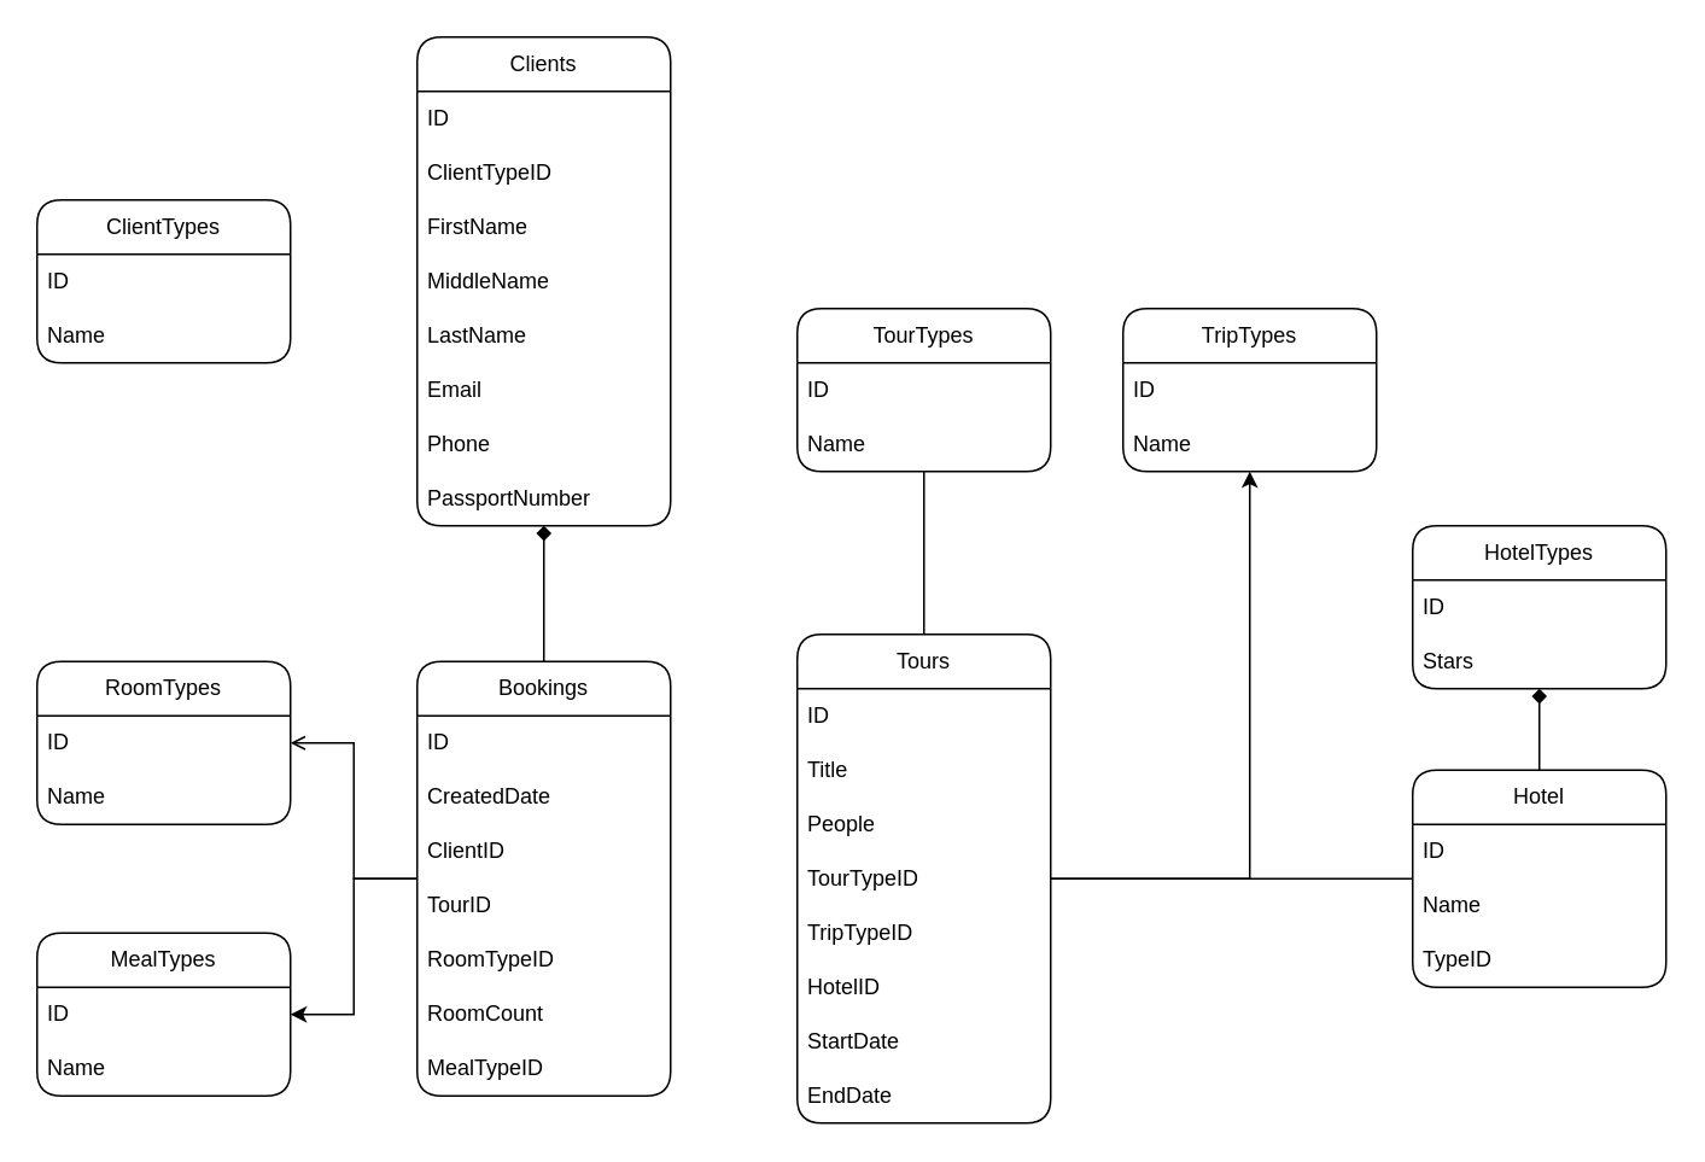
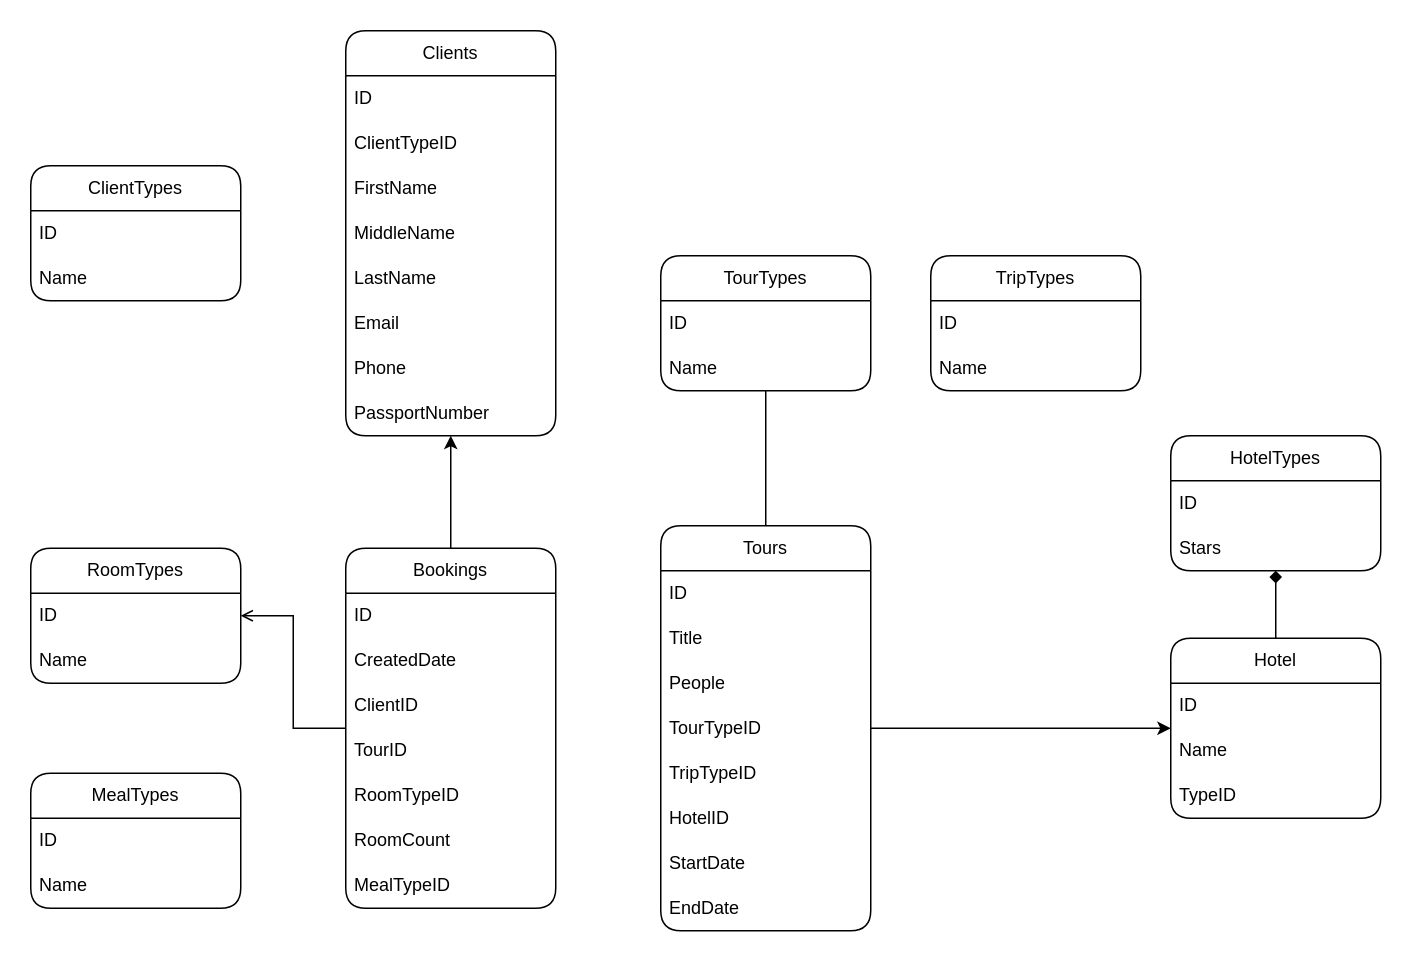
  <mxCell id="0" />
  <mxCell id="1" parent="0" />
- <mxCell id="2" style="edgeStyle=orthogonalEdgeStyle;rounded=0;orthogonalLoop=1;jettySize=auto;html=1;" edge="1" parent="1" source="5" target="17"><mxGeometry relative="1" as="geometry" /></mxCell>
  <mxCell id="3" style="edgeStyle=orthogonalEdgeStyle;rounded=0;orthogonalLoop=1;jettySize=auto;html=1;endArrow=none;" edge="1" parent="1" source="5" target="14"><mxGeometry relative="1" as="geometry" /></mxCell>
- <mxCell id="4" style="edgeStyle=orthogonalEdgeStyle;rounded=0;orthogonalLoop=1;jettySize=auto;html=1;endArrow=none;" edge="1" parent="1" source="5" target="20"><mxGeometry relative="1" as="geometry" /></mxCell>
+ <mxCell id="4" style="edgeStyle=orthogonalEdgeStyle;rounded=0;orthogonalLoop=1;jettySize=auto;html=1;" edge="1" parent="1" source="5" target="20"><mxGeometry relative="1" as="geometry" /></mxCell>
  <mxCell id="5" value="&lt;div&gt;Tours&lt;/div&gt;" style="swimlane;fontStyle=0;childLayout=stackLayout;horizontal=1;startSize=30;horizontalStack=0;resizeParent=1;resizeParentMax=0;resizeLast=0;collapsible=1;marginBottom=0;whiteSpace=wrap;html=1;rounded=1;" vertex="1" parent="1"><mxGeometry x="440" y="350" width="140" height="270" as="geometry" /></mxCell>
  <mxCell id="6" value="ID" style="text;strokeColor=none;fillColor=none;align=left;verticalAlign=middle;spacingLeft=4;spacingRight=4;overflow=hidden;points=[[0,0.5],[1,0.5]];portConstraint=eastwest;rotatable=0;whiteSpace=wrap;html=1;" vertex="1" parent="5"><mxGeometry y="30" width="140" height="30" as="geometry" /></mxCell>
  <mxCell id="7" value="Title" style="text;strokeColor=none;fillColor=none;align=left;verticalAlign=middle;spacingLeft=4;spacingRight=4;overflow=hidden;points=[[0,0.5],[1,0.5]];portConstraint=eastwest;rotatable=0;whiteSpace=wrap;html=1;" vertex="1" parent="5"><mxGeometry y="60" width="140" height="30" as="geometry" /></mxCell>
  <mxCell id="8" value="People" style="text;strokeColor=none;fillColor=none;align=left;verticalAlign=middle;spacingLeft=4;spacingRight=4;overflow=hidden;points=[[0,0.5],[1,0.5]];portConstraint=eastwest;rotatable=0;whiteSpace=wrap;html=1;" vertex="1" parent="5"><mxGeometry y="90" width="140" height="30" as="geometry" /></mxCell>
  <mxCell id="9" value="TourTypeID" style="text;strokeColor=none;fillColor=none;align=left;verticalAlign=middle;spacingLeft=4;spacingRight=4;overflow=hidden;points=[[0,0.5],[1,0.5]];portConstraint=eastwest;rotatable=0;whiteSpace=wrap;html=1;" vertex="1" parent="5"><mxGeometry y="120" width="140" height="30" as="geometry" /></mxCell>
  <mxCell id="10" value="TripTypeID" style="text;strokeColor=none;fillColor=none;align=left;verticalAlign=middle;spacingLeft=4;spacingRight=4;overflow=hidden;points=[[0,0.5],[1,0.5]];portConstraint=eastwest;rotatable=0;whiteSpace=wrap;html=1;" vertex="1" parent="5"><mxGeometry y="150" width="140" height="30" as="geometry" /></mxCell>
  <mxCell id="11" value="HotelID" style="text;strokeColor=none;fillColor=none;align=left;verticalAlign=middle;spacingLeft=4;spacingRight=4;overflow=hidden;points=[[0,0.5],[1,0.5]];portConstraint=eastwest;rotatable=0;whiteSpace=wrap;html=1;" vertex="1" parent="5"><mxGeometry y="180" width="140" height="30" as="geometry" /></mxCell>
  <mxCell id="12" value="StartDate" style="text;strokeColor=none;fillColor=none;align=left;verticalAlign=middle;spacingLeft=4;spacingRight=4;overflow=hidden;points=[[0,0.5],[1,0.5]];portConstraint=eastwest;rotatable=0;whiteSpace=wrap;html=1;" vertex="1" parent="5"><mxGeometry y="210" width="140" height="30" as="geometry" /></mxCell>
  <mxCell id="13" value="EndDate" style="text;strokeColor=none;fillColor=none;align=left;verticalAlign=middle;spacingLeft=4;spacingRight=4;overflow=hidden;points=[[0,0.5],[1,0.5]];portConstraint=eastwest;rotatable=0;whiteSpace=wrap;html=1;" vertex="1" parent="5"><mxGeometry y="240" width="140" height="30" as="geometry" /></mxCell>
  <mxCell id="14" value="&lt;div&gt;TourTypes&lt;/div&gt;" style="swimlane;fontStyle=0;childLayout=stackLayout;horizontal=1;startSize=30;horizontalStack=0;resizeParent=1;resizeParentMax=0;resizeLast=0;collapsible=1;marginBottom=0;whiteSpace=wrap;html=1;rounded=1;" vertex="1" parent="1"><mxGeometry x="440" y="170" width="140" height="90" as="geometry" /></mxCell>
  <mxCell id="15" value="ID" style="text;strokeColor=none;fillColor=none;align=left;verticalAlign=middle;spacingLeft=4;spacingRight=4;overflow=hidden;points=[[0,0.5],[1,0.5]];portConstraint=eastwest;rotatable=0;whiteSpace=wrap;html=1;" vertex="1" parent="14"><mxGeometry y="30" width="140" height="30" as="geometry" /></mxCell>
  <mxCell id="16" value="Name" style="text;strokeColor=none;fillColor=none;align=left;verticalAlign=middle;spacingLeft=4;spacingRight=4;overflow=hidden;points=[[0,0.5],[1,0.5]];portConstraint=eastwest;rotatable=0;whiteSpace=wrap;html=1;" vertex="1" parent="14"><mxGeometry y="60" width="140" height="30" as="geometry" /></mxCell>
  <mxCell id="17" value="TripTypes" style="swimlane;fontStyle=0;childLayout=stackLayout;horizontal=1;startSize=30;horizontalStack=0;resizeParent=1;resizeParentMax=0;resizeLast=0;collapsible=1;marginBottom=0;whiteSpace=wrap;html=1;rounded=1;" vertex="1" parent="1"><mxGeometry x="620" y="170" width="140" height="90" as="geometry" /></mxCell>
  <mxCell id="18" value="ID" style="text;strokeColor=none;fillColor=none;align=left;verticalAlign=middle;spacingLeft=4;spacingRight=4;overflow=hidden;points=[[0,0.5],[1,0.5]];portConstraint=eastwest;rotatable=0;whiteSpace=wrap;html=1;" vertex="1" parent="17"><mxGeometry y="30" width="140" height="30" as="geometry" /></mxCell>
  <mxCell id="19" value="Name" style="text;strokeColor=none;fillColor=none;align=left;verticalAlign=middle;spacingLeft=4;spacingRight=4;overflow=hidden;points=[[0,0.5],[1,0.5]];portConstraint=eastwest;rotatable=0;whiteSpace=wrap;html=1;" vertex="1" parent="17"><mxGeometry y="60" width="140" height="30" as="geometry" /></mxCell>
  <mxCell id="20" value="Hotel" style="swimlane;fontStyle=0;childLayout=stackLayout;horizontal=1;startSize=30;horizontalStack=0;resizeParent=1;resizeParentMax=0;resizeLast=0;collapsible=1;marginBottom=0;whiteSpace=wrap;html=1;rounded=1;" vertex="1" parent="1"><mxGeometry x="780" y="425" width="140" height="120" as="geometry" /></mxCell>
  <mxCell id="21" value="ID" style="text;strokeColor=none;fillColor=none;align=left;verticalAlign=middle;spacingLeft=4;spacingRight=4;overflow=hidden;points=[[0,0.5],[1,0.5]];portConstraint=eastwest;rotatable=0;whiteSpace=wrap;html=1;" vertex="1" parent="20"><mxGeometry y="30" width="140" height="30" as="geometry" /></mxCell>
  <mxCell id="22" value="Name" style="text;strokeColor=none;fillColor=none;align=left;verticalAlign=middle;spacingLeft=4;spacingRight=4;overflow=hidden;points=[[0,0.5],[1,0.5]];portConstraint=eastwest;rotatable=0;whiteSpace=wrap;html=1;" vertex="1" parent="20"><mxGeometry y="60" width="140" height="30" as="geometry" /></mxCell>
  <mxCell id="23" value="TypeID" style="text;strokeColor=none;fillColor=none;align=left;verticalAlign=middle;spacingLeft=4;spacingRight=4;overflow=hidden;points=[[0,0.5],[1,0.5]];portConstraint=eastwest;rotatable=0;whiteSpace=wrap;html=1;" vertex="1" parent="20"><mxGeometry y="90" width="140" height="30" as="geometry" /></mxCell>
  <mxCell id="24" value="HotelTypes" style="swimlane;fontStyle=0;childLayout=stackLayout;horizontal=1;startSize=30;horizontalStack=0;resizeParent=1;resizeParentMax=0;resizeLast=0;collapsible=1;marginBottom=0;whiteSpace=wrap;html=1;rounded=1;" vertex="1" parent="1"><mxGeometry x="780" y="290" width="140" height="90" as="geometry" /></mxCell>
  <mxCell id="25" value="ID" style="text;strokeColor=none;fillColor=none;align=left;verticalAlign=middle;spacingLeft=4;spacingRight=4;overflow=hidden;points=[[0,0.5],[1,0.5]];portConstraint=eastwest;rotatable=0;whiteSpace=wrap;html=1;" vertex="1" parent="24"><mxGeometry y="30" width="140" height="30" as="geometry" /></mxCell>
  <mxCell id="26" value="Stars" style="text;strokeColor=none;fillColor=none;align=left;verticalAlign=middle;spacingLeft=4;spacingRight=4;overflow=hidden;points=[[0,0.5],[1,0.5]];portConstraint=eastwest;rotatable=0;whiteSpace=wrap;html=1;" vertex="1" parent="24"><mxGeometry y="60" width="140" height="30" as="geometry" /></mxCell>
  <mxCell id="27" value="Clients" style="swimlane;fontStyle=0;childLayout=stackLayout;horizontal=1;startSize=30;horizontalStack=0;resizeParent=1;resizeParentMax=0;resizeLast=0;collapsible=1;marginBottom=0;whiteSpace=wrap;html=1;rounded=1;" vertex="1" parent="1"><mxGeometry x="230" y="20" width="140" height="270" as="geometry" /></mxCell>
  <mxCell id="28" value="ID" style="text;strokeColor=none;fillColor=none;align=left;verticalAlign=middle;spacingLeft=4;spacingRight=4;overflow=hidden;points=[[0,0.5],[1,0.5]];portConstraint=eastwest;rotatable=0;whiteSpace=wrap;html=1;" vertex="1" parent="27"><mxGeometry y="30" width="140" height="30" as="geometry" /></mxCell>
  <mxCell id="29" value="ClientTypeID" style="text;strokeColor=none;fillColor=none;align=left;verticalAlign=middle;spacingLeft=4;spacingRight=4;overflow=hidden;points=[[0,0.5],[1,0.5]];portConstraint=eastwest;rotatable=0;whiteSpace=wrap;html=1;" vertex="1" parent="27"><mxGeometry y="60" width="140" height="30" as="geometry" /></mxCell>
  <mxCell id="30" value="FirstName" style="text;strokeColor=none;fillColor=none;align=left;verticalAlign=middle;spacingLeft=4;spacingRight=4;overflow=hidden;points=[[0,0.5],[1,0.5]];portConstraint=eastwest;rotatable=0;whiteSpace=wrap;html=1;" vertex="1" parent="27"><mxGeometry y="90" width="140" height="30" as="geometry" /></mxCell>
  <mxCell id="31" value="MiddleName" style="text;strokeColor=none;fillColor=none;align=left;verticalAlign=middle;spacingLeft=4;spacingRight=4;overflow=hidden;points=[[0,0.5],[1,0.5]];portConstraint=eastwest;rotatable=0;whiteSpace=wrap;html=1;" vertex="1" parent="27"><mxGeometry y="120" width="140" height="30" as="geometry" /></mxCell>
  <mxCell id="32" value="LastName" style="text;strokeColor=none;fillColor=none;align=left;verticalAlign=middle;spacingLeft=4;spacingRight=4;overflow=hidden;points=[[0,0.5],[1,0.5]];portConstraint=eastwest;rotatable=0;whiteSpace=wrap;html=1;" vertex="1" parent="27"><mxGeometry y="150" width="140" height="30" as="geometry" /></mxCell>
  <mxCell id="33" value="Email" style="text;strokeColor=none;fillColor=none;align=left;verticalAlign=middle;spacingLeft=4;spacingRight=4;overflow=hidden;points=[[0,0.5],[1,0.5]];portConstraint=eastwest;rotatable=0;whiteSpace=wrap;html=1;" vertex="1" parent="27"><mxGeometry y="180" width="140" height="30" as="geometry" /></mxCell>
  <mxCell id="34" value="Phone" style="text;strokeColor=none;fillColor=none;align=left;verticalAlign=middle;spacingLeft=4;spacingRight=4;overflow=hidden;points=[[0,0.5],[1,0.5]];portConstraint=eastwest;rotatable=0;whiteSpace=wrap;html=1;" vertex="1" parent="27"><mxGeometry y="210" width="140" height="30" as="geometry" /></mxCell>
  <mxCell id="35" value="PassportNumber" style="text;strokeColor=none;fillColor=none;align=left;verticalAlign=middle;spacingLeft=4;spacingRight=4;overflow=hidden;points=[[0,0.5],[1,0.5]];portConstraint=eastwest;rotatable=0;whiteSpace=wrap;html=1;" vertex="1" parent="27"><mxGeometry y="240" width="140" height="30" as="geometry" /></mxCell>
  <mxCell id="36" value="ClientTypes" style="swimlane;fontStyle=0;childLayout=stackLayout;horizontal=1;startSize=30;horizontalStack=0;resizeParent=1;resizeParentMax=0;resizeLast=0;collapsible=1;marginBottom=0;whiteSpace=wrap;html=1;rounded=1;" vertex="1" parent="1"><mxGeometry x="20" y="110" width="140" height="90" as="geometry" /></mxCell>
  <mxCell id="37" value="ID" style="text;strokeColor=none;fillColor=none;align=left;verticalAlign=middle;spacingLeft=4;spacingRight=4;overflow=hidden;points=[[0,0.5],[1,0.5]];portConstraint=eastwest;rotatable=0;whiteSpace=wrap;html=1;" vertex="1" parent="36"><mxGeometry y="30" width="140" height="30" as="geometry" /></mxCell>
  <mxCell id="38" value="Name" style="text;strokeColor=none;fillColor=none;align=left;verticalAlign=middle;spacingLeft=4;spacingRight=4;overflow=hidden;points=[[0,0.5],[1,0.5]];portConstraint=eastwest;rotatable=0;whiteSpace=wrap;html=1;" vertex="1" parent="36"><mxGeometry y="60" width="140" height="30" as="geometry" /></mxCell>
  <mxCell id="39" style="edgeStyle=orthogonalEdgeStyle;rounded=0;orthogonalLoop=1;jettySize=auto;html=1;endArrow=diamond;" edge="1" parent="1" source="20" target="24"><mxGeometry relative="1" as="geometry"><mxPoint x="870" y="550" as="targetPoint" /></mxGeometry></mxCell>
  <mxCell id="40" value="RoomTypes" style="swimlane;fontStyle=0;childLayout=stackLayout;horizontal=1;startSize=30;horizontalStack=0;resizeParent=1;resizeParentMax=0;resizeLast=0;collapsible=1;marginBottom=0;whiteSpace=wrap;html=1;rounded=1;" vertex="1" parent="1"><mxGeometry x="20" y="365" width="140" height="90" as="geometry" /></mxCell>
  <mxCell id="41" value="ID" style="text;strokeColor=none;fillColor=none;align=left;verticalAlign=middle;spacingLeft=4;spacingRight=4;overflow=hidden;points=[[0,0.5],[1,0.5]];portConstraint=eastwest;rotatable=0;whiteSpace=wrap;html=1;" vertex="1" parent="40"><mxGeometry y="30" width="140" height="30" as="geometry" /></mxCell>
  <mxCell id="42" value="Name" style="text;strokeColor=none;fillColor=none;align=left;verticalAlign=middle;spacingLeft=4;spacingRight=4;overflow=hidden;points=[[0,0.5],[1,0.5]];portConstraint=eastwest;rotatable=0;whiteSpace=wrap;html=1;" vertex="1" parent="40"><mxGeometry y="60" width="140" height="30" as="geometry" /></mxCell>
  <mxCell id="43" value="MealTypes" style="swimlane;fontStyle=0;childLayout=stackLayout;horizontal=1;startSize=30;horizontalStack=0;resizeParent=1;resizeParentMax=0;resizeLast=0;collapsible=1;marginBottom=0;whiteSpace=wrap;html=1;rounded=1;" vertex="1" parent="1"><mxGeometry x="20" y="515" width="140" height="90" as="geometry" /></mxCell>
  <mxCell id="44" value="ID" style="text;strokeColor=none;fillColor=none;align=left;verticalAlign=middle;spacingLeft=4;spacingRight=4;overflow=hidden;points=[[0,0.5],[1,0.5]];portConstraint=eastwest;rotatable=0;whiteSpace=wrap;html=1;" vertex="1" parent="43"><mxGeometry y="30" width="140" height="30" as="geometry" /></mxCell>
  <mxCell id="45" value="Name" style="text;strokeColor=none;fillColor=none;align=left;verticalAlign=middle;spacingLeft=4;spacingRight=4;overflow=hidden;points=[[0,0.5],[1,0.5]];portConstraint=eastwest;rotatable=0;whiteSpace=wrap;html=1;" vertex="1" parent="43"><mxGeometry y="60" width="140" height="30" as="geometry" /></mxCell>
- <mxCell id="46" style="edgeStyle=orthogonalEdgeStyle;rounded=0;orthogonalLoop=1;jettySize=auto;html=1;" edge="1" parent="1" source="48" target="43"><mxGeometry relative="1" as="geometry" /></mxCell>
  <mxCell id="47" style="edgeStyle=orthogonalEdgeStyle;rounded=0;orthogonalLoop=1;jettySize=auto;html=1;endArrow=open;" edge="1" parent="1" source="48" target="40"><mxGeometry relative="1" as="geometry" /></mxCell>
  <mxCell id="48" value="Bookings" style="swimlane;fontStyle=0;childLayout=stackLayout;horizontal=1;startSize=30;horizontalStack=0;resizeParent=1;resizeParentMax=0;resizeLast=0;collapsible=1;marginBottom=0;whiteSpace=wrap;html=1;rounded=1;" vertex="1" parent="1"><mxGeometry x="230" y="365" width="140" height="240" as="geometry" /></mxCell>
  <mxCell id="49" value="ID" style="text;strokeColor=none;fillColor=none;align=left;verticalAlign=middle;spacingLeft=4;spacingRight=4;overflow=hidden;points=[[0,0.5],[1,0.5]];portConstraint=eastwest;rotatable=0;whiteSpace=wrap;html=1;" vertex="1" parent="48"><mxGeometry y="30" width="140" height="30" as="geometry" /></mxCell>
  <mxCell id="50" value="CreatedDate" style="text;strokeColor=none;fillColor=none;align=left;verticalAlign=middle;spacingLeft=4;spacingRight=4;overflow=hidden;points=[[0,0.5],[1,0.5]];portConstraint=eastwest;rotatable=0;whiteSpace=wrap;html=1;" vertex="1" parent="48"><mxGeometry y="60" width="140" height="30" as="geometry" /></mxCell>
  <mxCell id="51" value="ClientID" style="text;strokeColor=none;fillColor=none;align=left;verticalAlign=middle;spacingLeft=4;spacingRight=4;overflow=hidden;points=[[0,0.5],[1,0.5]];portConstraint=eastwest;rotatable=0;whiteSpace=wrap;html=1;" vertex="1" parent="48"><mxGeometry y="90" width="140" height="30" as="geometry" /></mxCell>
  <mxCell id="52" value="TourID" style="text;strokeColor=none;fillColor=none;align=left;verticalAlign=middle;spacingLeft=4;spacingRight=4;overflow=hidden;points=[[0,0.5],[1,0.5]];portConstraint=eastwest;rotatable=0;whiteSpace=wrap;html=1;" vertex="1" parent="48"><mxGeometry y="120" width="140" height="30" as="geometry" /></mxCell>
  <mxCell id="53" value="RoomTypeID" style="text;strokeColor=none;fillColor=none;align=left;verticalAlign=middle;spacingLeft=4;spacingRight=4;overflow=hidden;points=[[0,0.5],[1,0.5]];portConstraint=eastwest;rotatable=0;whiteSpace=wrap;html=1;" vertex="1" parent="48"><mxGeometry y="150" width="140" height="30" as="geometry" /></mxCell>
  <mxCell id="54" value="RoomCount" style="text;strokeColor=none;fillColor=none;align=left;verticalAlign=middle;spacingLeft=4;spacingRight=4;overflow=hidden;points=[[0,0.5],[1,0.5]];portConstraint=eastwest;rotatable=0;whiteSpace=wrap;html=1;" vertex="1" parent="48"><mxGeometry y="180" width="140" height="30" as="geometry" /></mxCell>
  <mxCell id="55" value="MealTypeID" style="text;strokeColor=none;fillColor=none;align=left;verticalAlign=middle;spacingLeft=4;spacingRight=4;overflow=hidden;points=[[0,0.5],[1,0.5]];portConstraint=eastwest;rotatable=0;whiteSpace=wrap;html=1;" vertex="1" parent="48"><mxGeometry y="210" width="140" height="30" as="geometry" /></mxCell>
- <mxCell id="56" style="edgeStyle=orthogonalEdgeStyle;rounded=0;orthogonalLoop=1;jettySize=auto;html=1;endArrow=diamond;" edge="1" parent="1" source="48" target="27"><mxGeometry relative="1" as="geometry" /></mxCell>
+ <mxCell id="56" style="edgeStyle=orthogonalEdgeStyle;rounded=0;orthogonalLoop=1;jettySize=auto;html=1;" edge="1" parent="1" source="48" target="27"><mxGeometry relative="1" as="geometry" /></mxCell>
